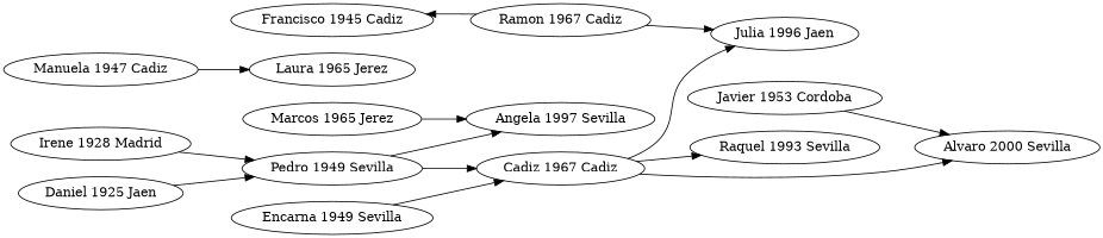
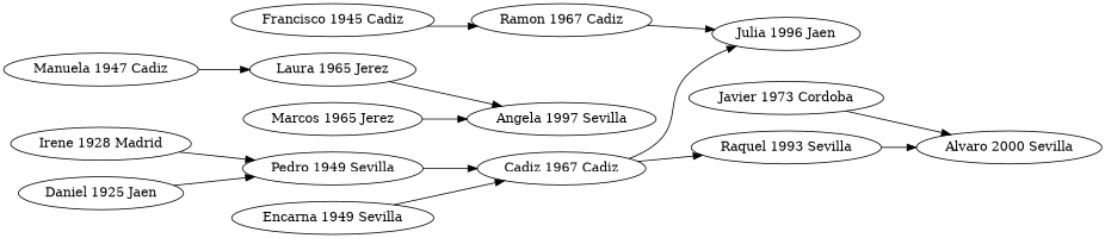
  strict digraph {
    rankdir=LR
    node [color=black]
    edge [color=black]
    n1 [label="Francisco 1945 Cadiz"]
    n2 [label="Ramon 1967 Cadiz"]
    n3 [label="Laura 1965 Jerez"]
    n4 [label="Angela 1997 Sevilla"]
    n5 [label="Julia 1996 Jaen"]
    n6 [label="Manuela 1947 Cadiz"]
    n7 [label="Raquel 1993 Sevilla"]
    n8 [label="Marcos 1965 Jerez"]
    n9 [label="Irene 1928 Madrid"]
    n10 [label="Pedro 1949 Sevilla"]
    n11 [label="Cadiz 1967 Cadiz"]
    n12 [label="Daniel 1925 Jaen"]
    n13 [label="Alvaro 2000 Sevilla"]
    n14 [label="Encarna 1949 Sevilla"]
-   n15 [label="Javier 1953 Cordoba"]
-   n2 -> n1
+   n15 [label="Javier 1973 Cordoba"]
+   n1 -> n2
    n2 -> n5
-   n10 -> n4
+   n3 -> n4
    n6 -> n3
    n8 -> n4
    n9 -> n10
    n10 -> n11
    n11 -> n5
    n11 -> n7
-   n11 -> n13
+   n7 -> n13
    n12 -> n10
    n14 -> n11
    n15 -> n13
  }
